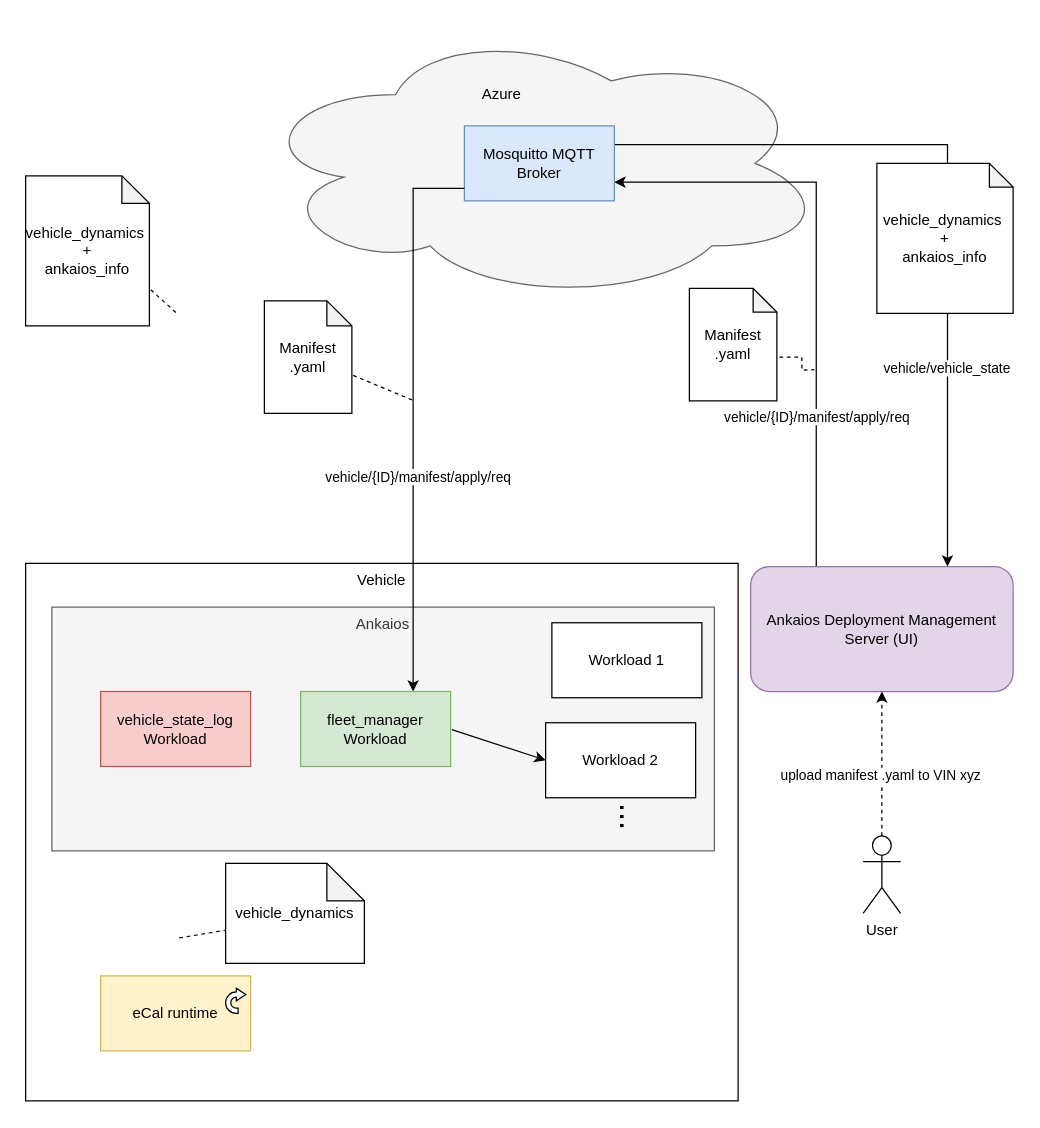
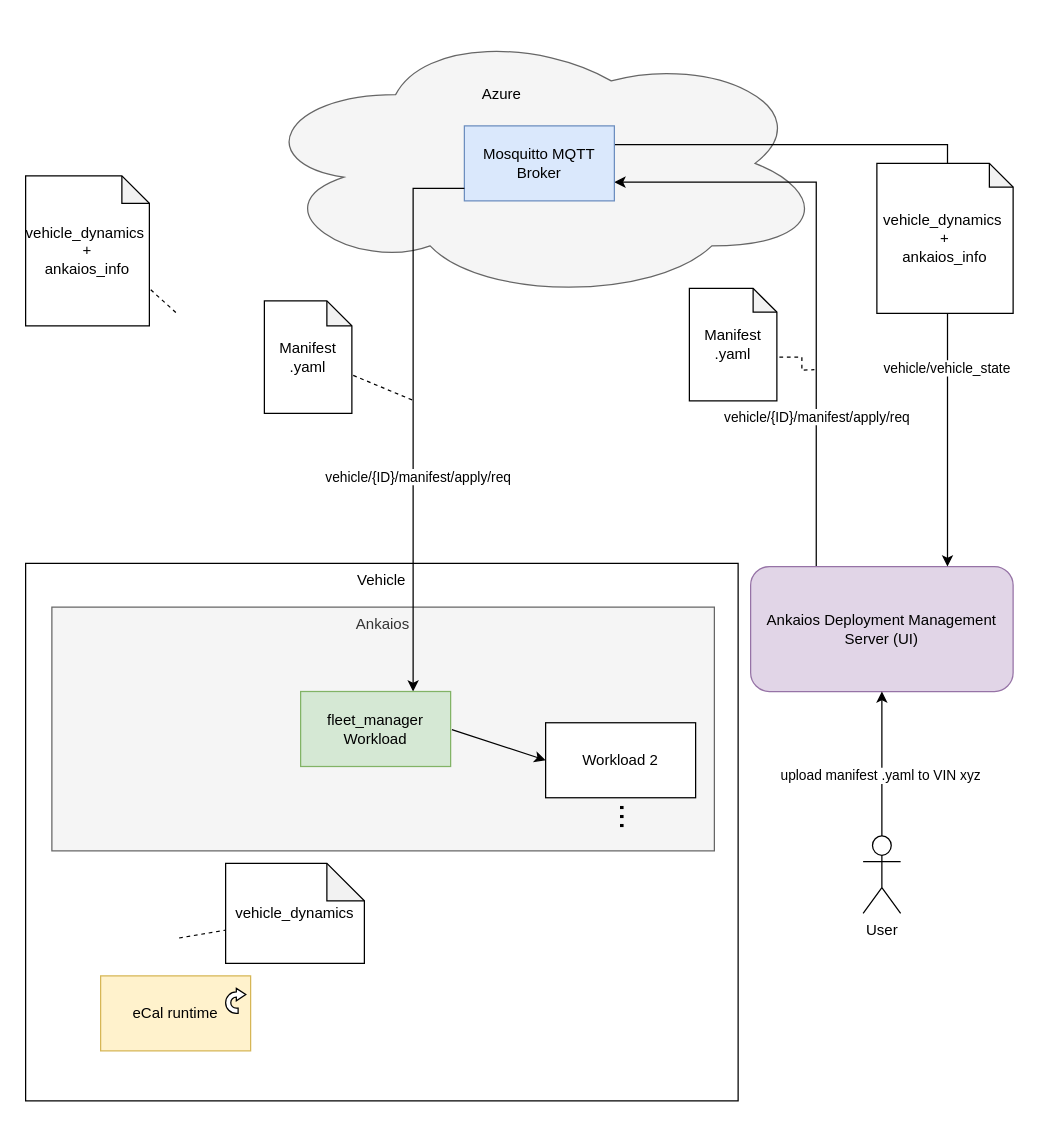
  <mxCell id="0" />
  <mxCell id="1" parent="0" />
  <mxCell id="2" value="" style="ellipse;shape=cloud;whiteSpace=wrap;html=1;fillColor=#f5f5f5;fontColor=#333333;strokeColor=#666666;" vertex="1" parent="1"><mxGeometry x="201" y="20" width="460" height="220" as="geometry" /></mxCell>
  <mxCell id="3" value="Vehicle" style="rounded=0;whiteSpace=wrap;html=1;align=center;verticalAlign=top;" vertex="1" parent="1"><mxGeometry x="20" y="450" width="570" height="430" as="geometry" /></mxCell>
  <mxCell id="4" style="edgeStyle=orthogonalEdgeStyle;rounded=0;orthogonalLoop=1;jettySize=auto;html=1;exitX=0.25;exitY=0;exitDx=0;exitDy=0;entryX=1;entryY=0.75;entryDx=0;entryDy=0;" edge="1" parent="1" source="7" target="10"><mxGeometry relative="1" as="geometry" /></mxCell>
  <mxCell id="5" value="&lt;span style=&quot;color: rgba(0, 0, 0, 0); font-family: monospace; font-size: 0px; text-align: start; background-color: rgb(251, 251, 251);&quot;&gt;%3CmxGraphModel%3E%3Croot%3E%3CmxCell%20id%3D%220%22%2F%3E%3CmxCell%20id%3D%221%22%20parent%3D%220%22%2F%3E%3CmxCell%20id%3D%222%22%20value%3D%22vehicle%2F%7BID%7D%2Fmanifest%2Fapply%2Freq%22%20style%3D%22edgeLabel%3Bhtml%3D1%3Balign%3Dcenter%3BverticalAlign%3Dmiddle%3Bresizable%3D0%3Bpoints%3D%5B%5D%3B%22%20vertex%3D%221%22%20connectable%3D%220%22%20parent%3D%221%22%3E%3CmxGeometry%20x%3D%22332%22%20y%3D%22361.5%22%20as%3D%22geometry%22%2F%3E%3C%2FmxCell%3E%3C%2Froot%3E%3C%2FmxGraphModel%3E&lt;/span&gt;" style="edgeLabel;html=1;align=center;verticalAlign=middle;resizable=0;points=[];" vertex="1" connectable="0" parent="4"><mxGeometry x="-0.367" y="-1" relative="1" as="geometry"><mxPoint x="1" y="1" as="offset" /></mxGeometry></mxCell>
  <mxCell id="6" value="vehicle/{ID}/manifest/apply/req" style="edgeLabel;html=1;align=center;verticalAlign=middle;resizable=0;points=[];" vertex="1" connectable="0" parent="4"><mxGeometry x="-0.486" y="1" relative="1" as="geometry"><mxPoint x="1" y="1" as="offset" /></mxGeometry></mxCell>
  <mxCell id="7" value="Ankaios Deployment Management Server (UI)" style="whiteSpace=wrap;html=1;align=center;verticalAlign=middle;fillColor=#e1d5e7;strokeColor=#9673a6;rounded=1;" vertex="1" parent="1"><mxGeometry x="600" y="452.5" width="210" height="100" as="geometry" /></mxCell>
  <mxCell id="8" style="edgeStyle=orthogonalEdgeStyle;rounded=0;orthogonalLoop=1;jettySize=auto;html=1;exitX=1;exitY=0.25;exitDx=0;exitDy=0;entryX=0.75;entryY=0;entryDx=0;entryDy=0;" edge="1" parent="1" source="10" target="7"><mxGeometry relative="1" as="geometry" /></mxCell>
  <mxCell id="9" value="vehicle/vehicle_state" style="edgeLabel;html=1;align=center;verticalAlign=middle;resizable=0;points=[];" vertex="1" connectable="0" parent="8"><mxGeometry x="0.472" y="-1" relative="1" as="geometry"><mxPoint as="offset" /></mxGeometry></mxCell>
  <mxCell id="10" value="Mosquitto MQTT Broker" style="rounded=0;whiteSpace=wrap;html=1;fillColor=#dae8fc;strokeColor=#6c8ebf;" vertex="1" parent="1"><mxGeometry x="371" y="100" width="120" height="60" as="geometry" /></mxCell>
  <mxCell id="11" value="Ankaios" style="rounded=0;whiteSpace=wrap;html=1;align=center;verticalAlign=top;fillColor=#f5f5f5;fontColor=#333333;strokeColor=#666666;" vertex="1" parent="1"><mxGeometry x="41" y="485" width="530" height="195" as="geometry" /></mxCell>
  <mxCell id="12" value="eCal runtime" style="rounded=0;whiteSpace=wrap;html=1;fillColor=#fff2cc;strokeColor=#d6b656;" vertex="1" parent="1"><mxGeometry x="80" y="780" width="120" height="60" as="geometry" /></mxCell>
  <mxCell id="13" style="edgeStyle=orthogonalEdgeStyle;rounded=0;orthogonalLoop=1;jettySize=auto;html=1;exitX=0.75;exitY=0;exitDx=0;exitDy=0;startArrow=classic;startFill=1;endArrow=none;endFill=0;" edge="1" parent="1" source="16"><mxGeometry relative="1" as="geometry"><mxPoint x="371" y="150" as="targetPoint" /><Array as="points"><mxPoint x="330" y="150" /></Array></mxGeometry></mxCell>
  <mxCell id="14" value="vehicle/{ID}/manifest/apply/req" style="edgeLabel;html=1;align=center;verticalAlign=middle;resizable=0;points=[];" vertex="1" connectable="0" parent="13"><mxGeometry x="-0.107" y="-3" relative="1" as="geometry"><mxPoint y="26" as="offset" /></mxGeometry></mxCell>
  <mxCell id="15" style="rounded=0;orthogonalLoop=1;jettySize=auto;html=1;entryX=0;entryY=0.5;entryDx=0;entryDy=0;" edge="1" parent="1" target="19"><mxGeometry relative="1" as="geometry"><mxPoint x="361" y="583" as="sourcePoint" /></mxGeometry></mxCell>
  <mxCell id="16" value="fleet_manager&lt;div&gt;Workload&lt;/div&gt;" style="rounded=0;whiteSpace=wrap;html=1;fillColor=#d5e8d4;strokeColor=#82b366;" vertex="1" parent="1"><mxGeometry x="240" y="552.5" width="120" height="60" as="geometry" /></mxCell>
- <mxCell id="17" value="vehicle_state_log&lt;div&gt;Workload&lt;/div&gt;" style="rounded=0;whiteSpace=wrap;html=1;fillColor=#f8cecc;strokeColor=#b85450;" vertex="1" parent="1"><mxGeometry x="80" y="552.5" width="120" height="60" as="geometry" /></mxCell>
- <mxCell id="18" value="Workload 1" style="rounded=0;whiteSpace=wrap;html=1;" vertex="1" parent="1"><mxGeometry x="441" y="497.5" width="120" height="60" as="geometry" /></mxCell>
  <mxCell id="19" value="Workload 2" style="rounded=0;whiteSpace=wrap;html=1;" vertex="1" parent="1"><mxGeometry x="436" y="577.5" width="120" height="60" as="geometry" /></mxCell>
  <mxCell id="20" value="..." style="text;html=1;align=center;verticalAlign=middle;whiteSpace=wrap;rounded=0;rotation=90;fontSize=26;" vertex="1" parent="1"><mxGeometry x="475" y="644" width="60" height="18" as="geometry" /></mxCell>
  <mxCell id="21" style="rounded=0;orthogonalLoop=1;jettySize=auto;html=1;exitX=0;exitY=0;exitDx=60;exitDy=55;exitPerimeter=0;dashed=1;endArrow=none;endFill=0;" edge="1" parent="1" source="22"><mxGeometry relative="1" as="geometry"><mxPoint x="331" y="320" as="targetPoint" /></mxGeometry></mxCell>
  <mxCell id="22" value="Manifest&lt;div&gt;.yaml&lt;/div&gt;" style="shape=note;whiteSpace=wrap;html=1;backgroundOutline=1;darkOpacity=0.05;size=20;" vertex="1" parent="1"><mxGeometry x="211" y="240" width="70" height="90" as="geometry" /></mxCell>
  <mxCell id="23" style="rounded=0;orthogonalLoop=1;jettySize=auto;html=1;exitX=0.011;exitY=0.665;exitDx=0;exitDy=0;exitPerimeter=0;dashed=1;endArrow=none;endFill=0;" edge="1" parent="1" source="24"><mxGeometry relative="1" as="geometry"><mxPoint x="141" y="750" as="targetPoint" /></mxGeometry></mxCell>
  <mxCell id="24" value="vehicle_dynamics" style="shape=note;whiteSpace=wrap;html=1;backgroundOutline=1;darkOpacity=0.05;" vertex="1" parent="1"><mxGeometry x="180" y="690" width="111" height="80" as="geometry" /></mxCell>
  <mxCell id="25" style="rounded=0;orthogonalLoop=1;jettySize=auto;html=1;exitX=0;exitY=0;exitDx=60;exitDy=55;exitPerimeter=0;dashed=1;endArrow=none;endFill=0;" edge="1" parent="1" source="26"><mxGeometry relative="1" as="geometry"><mxPoint x="141" y="250" as="targetPoint" /></mxGeometry></mxCell>
  <mxCell id="26" value="vehicle_dynamics&amp;nbsp;&lt;div&gt;+&lt;/div&gt;&lt;div&gt;ankaios_info&lt;/div&gt;" style="shape=note;whiteSpace=wrap;html=1;backgroundOutline=1;darkOpacity=0.05;size=22;" vertex="1" parent="1"><mxGeometry x="20" y="140" width="99" height="120" as="geometry" /></mxCell>
  <mxCell id="27" style="edgeStyle=orthogonalEdgeStyle;rounded=0;orthogonalLoop=1;jettySize=auto;html=1;exitX=0;exitY=0;exitDx=60;exitDy=55;exitPerimeter=0;endArrow=none;endFill=0;dashed=1;" edge="1" parent="1" source="28"><mxGeometry relative="1" as="geometry"><mxPoint x="651" y="295" as="targetPoint" /></mxGeometry></mxCell>
  <mxCell id="28" value="Manifest&lt;div&gt;.yaml&lt;/div&gt;" style="shape=note;whiteSpace=wrap;html=1;backgroundOutline=1;darkOpacity=0.05;size=19;" vertex="1" parent="1"><mxGeometry x="551" y="230" width="70" height="90" as="geometry" /></mxCell>
  <mxCell id="29" value="Azure" style="text;html=1;align=center;verticalAlign=middle;whiteSpace=wrap;rounded=0;" vertex="1" parent="1"><mxGeometry x="371" y="60" width="60" height="30" as="geometry" /></mxCell>
- <mxCell id="30" style="edgeStyle=orthogonalEdgeStyle;rounded=0;orthogonalLoop=1;jettySize=auto;html=1;exitX=0.5;exitY=0;exitDx=0;exitDy=0;exitPerimeter=0;entryX=0.5;entryY=1;entryDx=0;entryDy=0;dashed=1;" edge="1" parent="1" source="32" target="7"><mxGeometry relative="1" as="geometry" /></mxCell>
+ <mxCell id="30" style="edgeStyle=orthogonalEdgeStyle;rounded=0;orthogonalLoop=1;jettySize=auto;html=1;exitX=0.5;exitY=0;exitDx=0;exitDy=0;exitPerimeter=0;entryX=0.5;entryY=1;entryDx=0;entryDy=0;" edge="1" parent="1" source="32" target="7"><mxGeometry relative="1" as="geometry" /></mxCell>
  <mxCell id="31" value="upload manifest .yaml to VIN xyz" style="edgeLabel;html=1;align=center;verticalAlign=middle;resizable=0;points=[];" vertex="1" connectable="0" parent="30"><mxGeometry x="-0.157" y="2" relative="1" as="geometry"><mxPoint as="offset" /></mxGeometry></mxCell>
  <mxCell id="32" value="User" style="shape=umlActor;verticalLabelPosition=bottom;verticalAlign=top;html=1;outlineConnect=0;" vertex="1" parent="1"><mxGeometry x="690" y="668" width="30" height="62" as="geometry" /></mxCell>
  <mxCell id="33" value="vehicle_dynamics&amp;nbsp;&lt;div&gt;+&lt;/div&gt;&lt;div&gt;ankaios_info&lt;/div&gt;" style="shape=note;whiteSpace=wrap;html=1;backgroundOutline=1;darkOpacity=0.05;size=19;" vertex="1" parent="1"><mxGeometry x="701" y="130" width="109" height="120" as="geometry" /></mxCell>
  <mxCell id="34" value="" style="html=1;shadow=0;dashed=0;align=center;verticalAlign=middle;shape=mxgraph.arrows2.uTurnArrow;dy=2.06;arrowHead=9.89;dx2=7.58;" vertex="1" parent="1"><mxGeometry x="180" y="790" width="10" height="20" as="geometry" /></mxCell>
